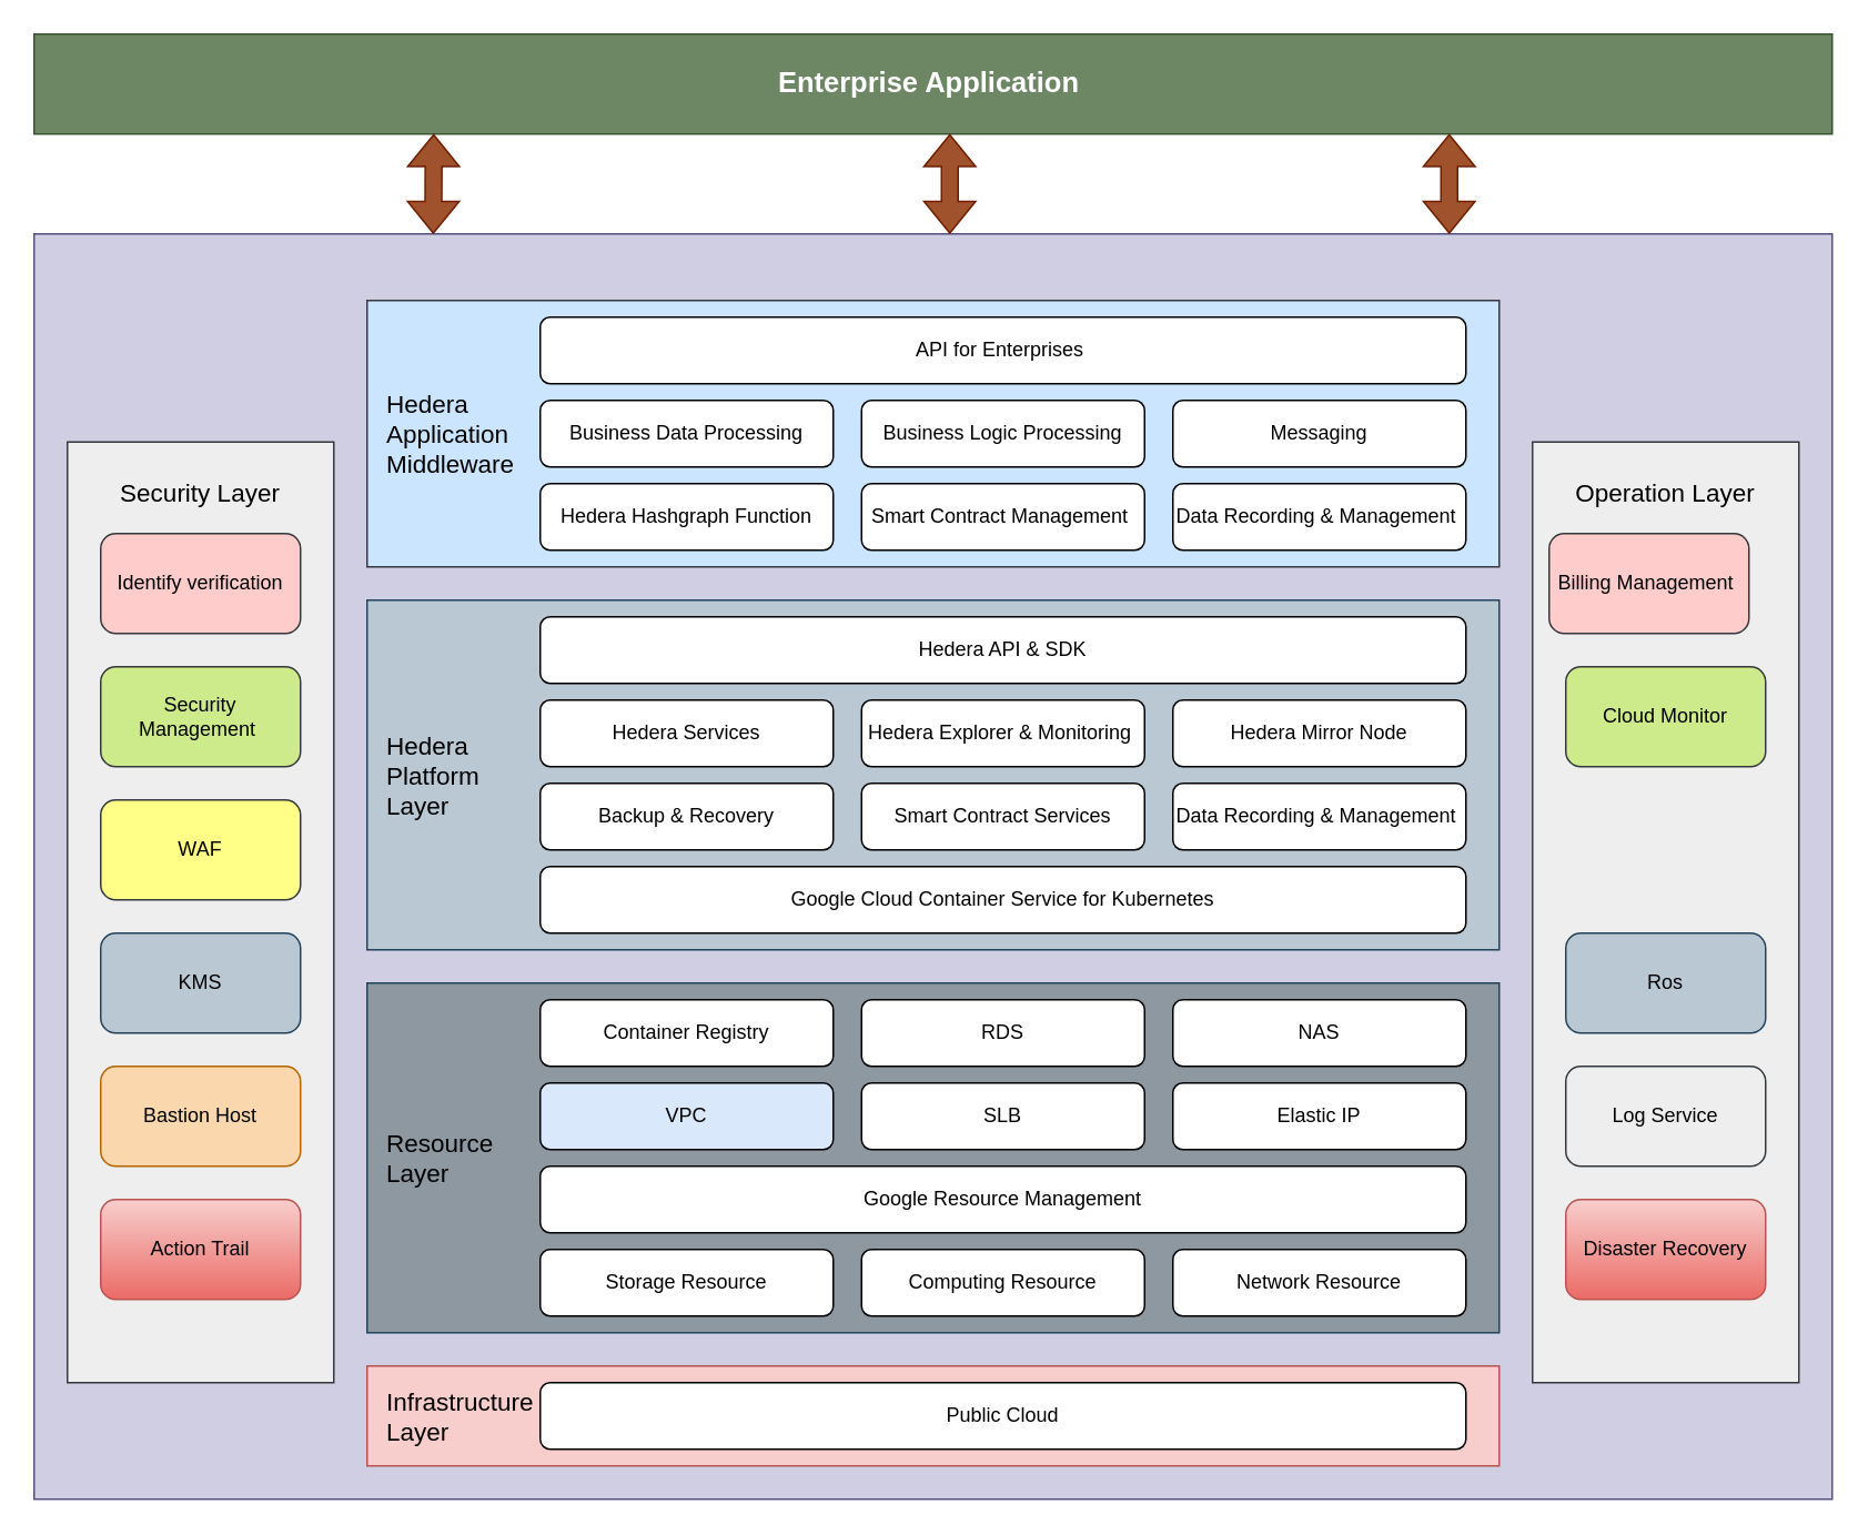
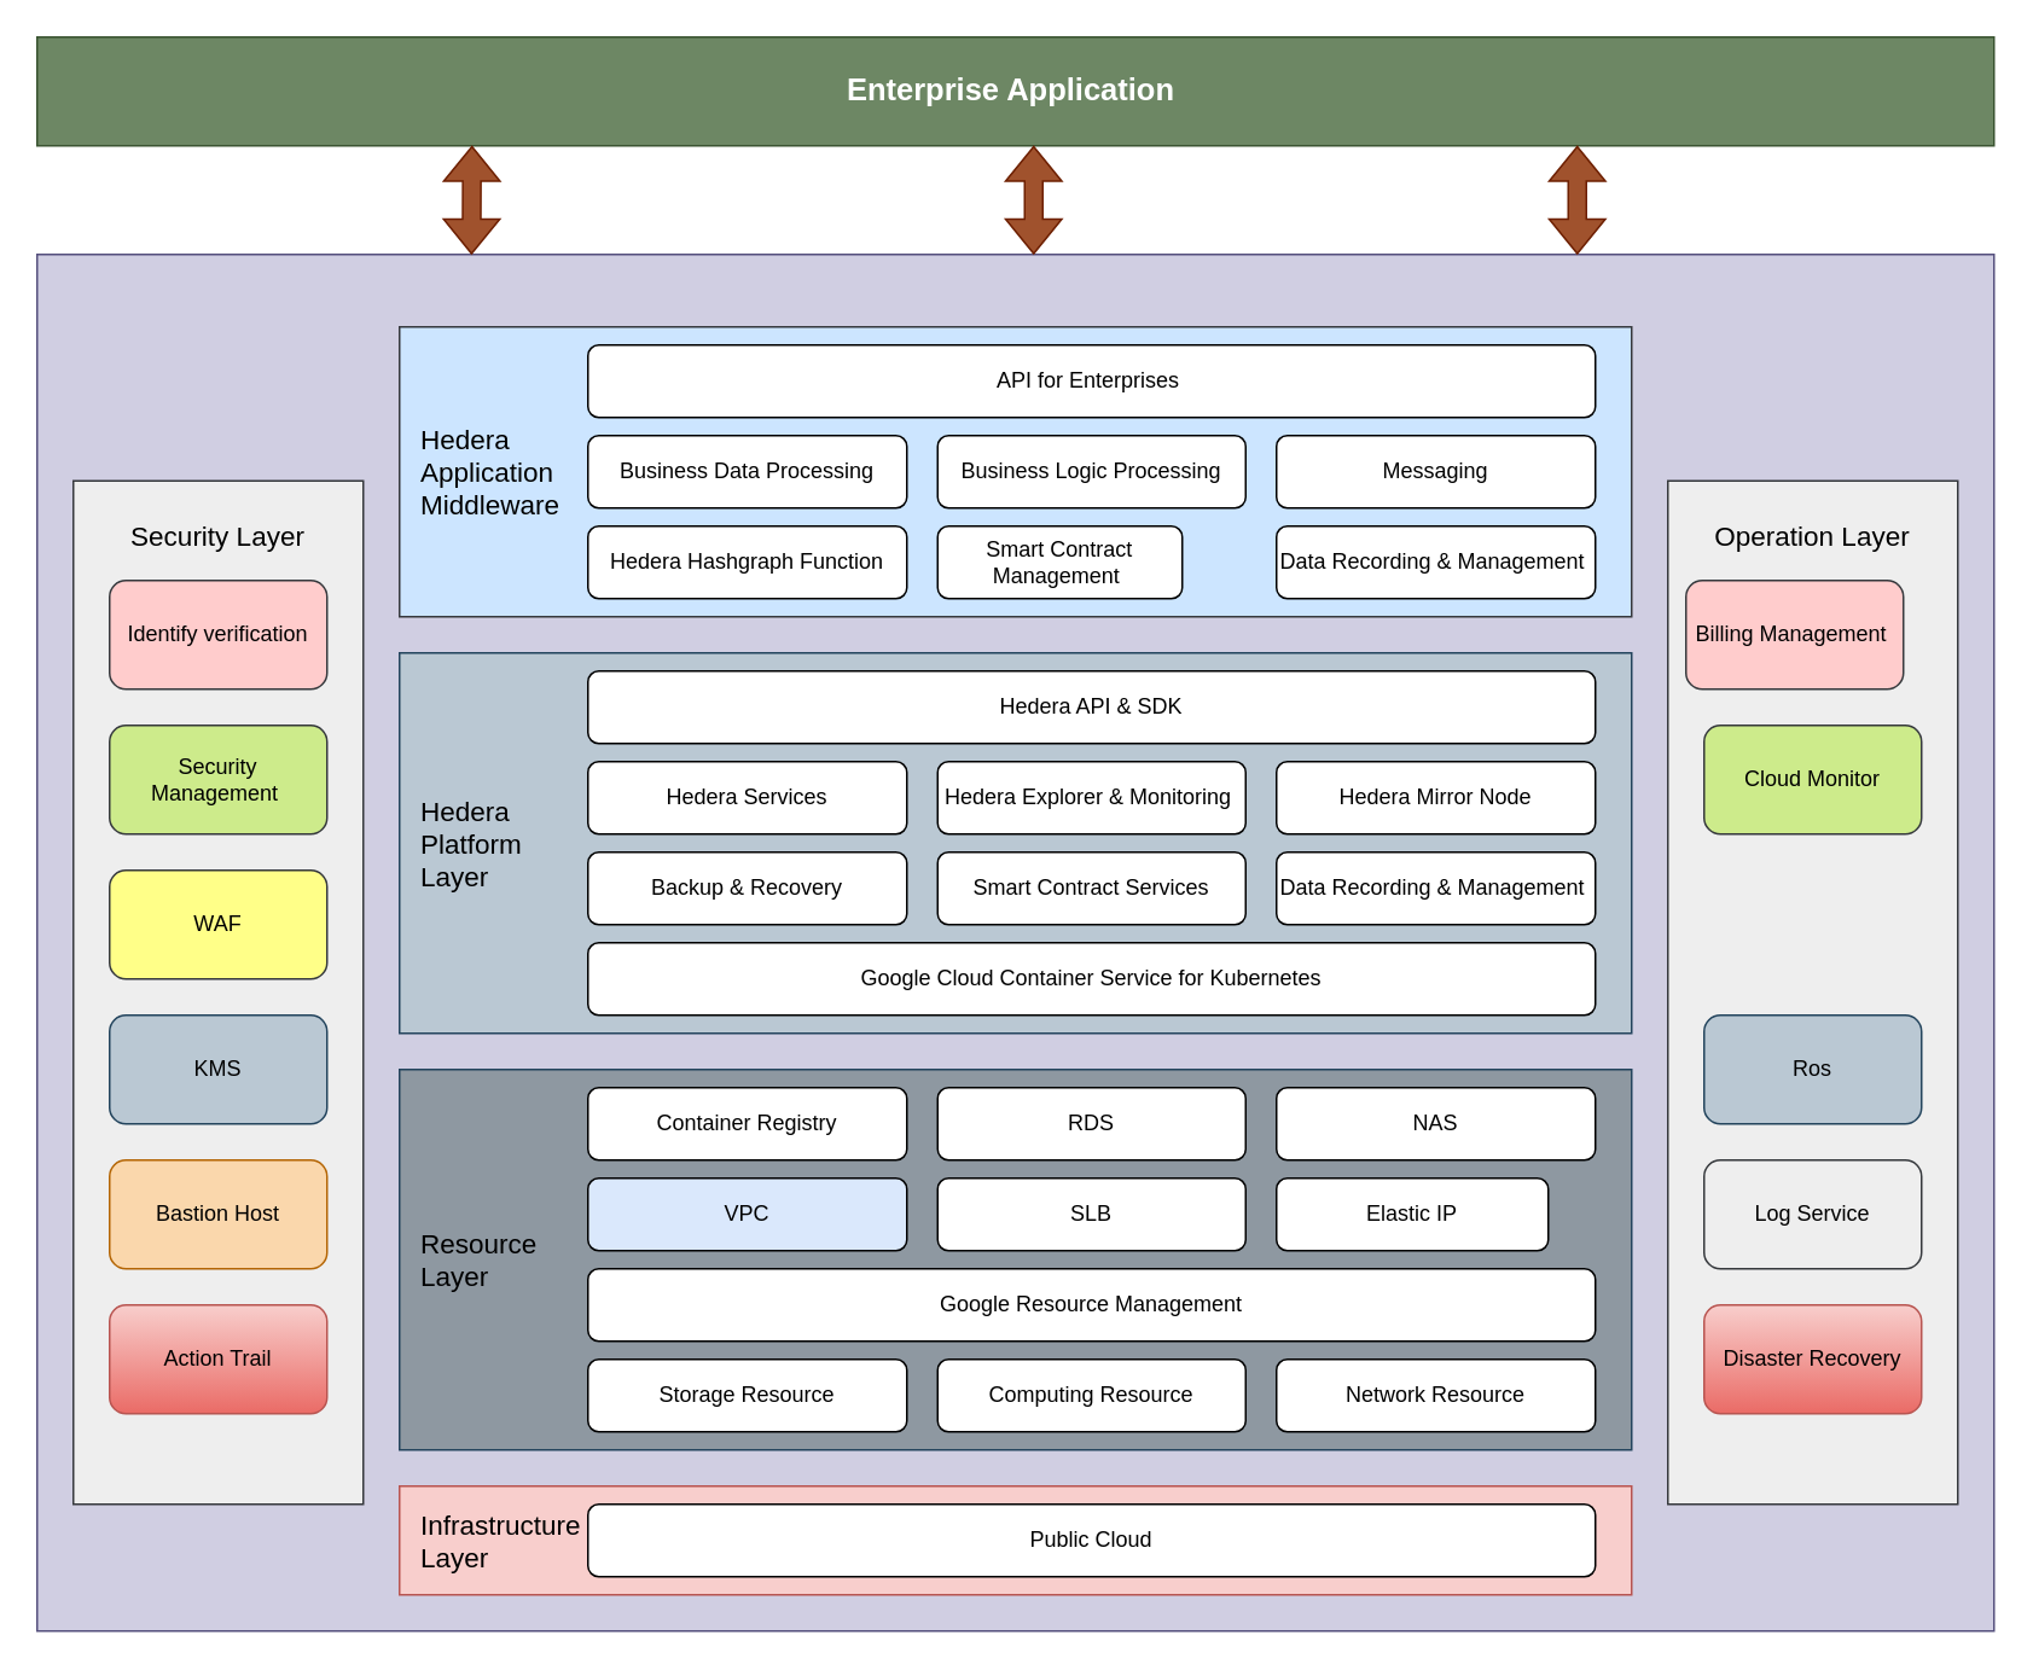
  <mxCell id="0" />
  <mxCell id="1" parent="0" />
  <mxCell id="2" value="" style="rounded=0;whiteSpace=wrap;html=1;fillColor=#d0cee2;strokeColor=#56517e;" parent="1" vertex="1"><mxGeometry x="20" y="140" width="1080" height="760" as="geometry" /></mxCell>
  <mxCell id="3" value="&lt;b&gt;&lt;font style=&quot;font-size: 17px;&quot;&gt;Enterprise Application&amp;nbsp;&lt;/font&gt;&lt;/b&gt;" style="rounded=0;whiteSpace=wrap;html=1;fillColor=#6d8764;strokeColor=#3A5431;fontColor=#ffffff;" parent="1" vertex="1"><mxGeometry x="20" y="20" width="1080" height="60" as="geometry" /></mxCell>
  <mxCell id="4" value="" style="rounded=0;whiteSpace=wrap;html=1;fillColor=#eeeeee;strokeColor=#36393d;" parent="1" vertex="1"><mxGeometry x="40" y="265" width="160" height="565" as="geometry" /></mxCell>
  <mxCell id="5" value="Identify verification" style="rounded=1;whiteSpace=wrap;html=1;fillColor=#ffcccc;strokeColor=#36393d;" parent="1" vertex="1"><mxGeometry x="60" y="320" width="120" height="60" as="geometry" /></mxCell>
  <mxCell id="6" value="Security Management&amp;nbsp;" style="rounded=1;whiteSpace=wrap;html=1;fillColor=#cdeb8b;strokeColor=#36393d;" parent="1" vertex="1"><mxGeometry x="60" y="400" width="120" height="60" as="geometry" /></mxCell>
  <mxCell id="7" value="WAF" style="rounded=1;whiteSpace=wrap;html=1;fillColor=#ffff88;strokeColor=#36393d;" parent="1" vertex="1"><mxGeometry x="60" y="480" width="120" height="60" as="geometry" /></mxCell>
  <mxCell id="8" value="KMS" style="rounded=1;whiteSpace=wrap;html=1;fillColor=#bac8d3;strokeColor=#23445d;" parent="1" vertex="1"><mxGeometry x="60" y="560" width="120" height="60" as="geometry" /></mxCell>
  <mxCell id="9" value="Bastion Host" style="rounded=1;whiteSpace=wrap;html=1;fillColor=#fad7ac;strokeColor=#b46504;" parent="1" vertex="1"><mxGeometry x="60" y="640" width="120" height="60" as="geometry" /></mxCell>
  <mxCell id="10" value="Action Trail" style="rounded=1;whiteSpace=wrap;html=1;fillColor=#f8cecc;strokeColor=#b85450;gradientColor=#ea6b66;" parent="1" vertex="1"><mxGeometry x="60" y="720" width="120" height="60" as="geometry" /></mxCell>
  <mxCell id="11" value="&lt;font style=&quot;font-size: 15px;&quot;&gt;Security Layer&lt;/font&gt;" style="text;html=1;strokeColor=none;fillColor=none;align=center;verticalAlign=middle;whiteSpace=wrap;rounded=0;" parent="1" vertex="1"><mxGeometry x="60" y="280" width="120" height="30" as="geometry" /></mxCell>
  <mxCell id="12" value="" style="rounded=0;whiteSpace=wrap;html=1;fillColor=#cce5ff;strokeColor=#36393d;" parent="1" vertex="1"><mxGeometry x="220" y="180" width="680" height="160" as="geometry" /></mxCell>
  <mxCell id="13" value="API for Enterprises&amp;nbsp;" style="rounded=1;whiteSpace=wrap;html=1;" parent="1" vertex="1"><mxGeometry x="324" y="190" width="556" height="40" as="geometry" /></mxCell>
  <mxCell id="14" value="Business Data Processing" style="rounded=1;whiteSpace=wrap;html=1;" parent="1" vertex="1"><mxGeometry x="324" y="240" width="176" height="40" as="geometry" /></mxCell>
  <mxCell id="15" value="Business Logic Processing" style="rounded=1;whiteSpace=wrap;html=1;" parent="1" vertex="1"><mxGeometry x="517" y="240" width="170" height="40" as="geometry" /></mxCell>
  <mxCell id="16" value="Messaging" style="rounded=1;whiteSpace=wrap;html=1;" parent="1" vertex="1"><mxGeometry x="704" y="240" width="176" height="40" as="geometry" /></mxCell>
  <mxCell id="17" value="Hedera Hashgraph Function" style="rounded=1;whiteSpace=wrap;html=1;" parent="1" vertex="1"><mxGeometry x="324" y="290" width="176" height="40" as="geometry" /></mxCell>
- <mxCell id="18" value="Smart Contract Management&amp;nbsp;" style="rounded=1;whiteSpace=wrap;html=1;" parent="1" vertex="1"><mxGeometry x="517" y="290" width="170" height="40" as="geometry" /></mxCell>
+ <mxCell id="18" value="Smart Contract Management&amp;nbsp;" style="rounded=1;whiteSpace=wrap;html=1;" parent="1" vertex="1"><mxGeometry x="517" y="290" width="135" height="40" as="geometry" /></mxCell>
  <mxCell id="19" value="Data Recording &amp;amp; Management&amp;nbsp;" style="rounded=1;whiteSpace=wrap;html=1;" parent="1" vertex="1"><mxGeometry x="704" y="290" width="176" height="40" as="geometry" /></mxCell>
  <mxCell id="20" value="" style="rounded=0;whiteSpace=wrap;html=1;fillColor=#bac8d3;strokeColor=#23445d;" parent="1" vertex="1"><mxGeometry x="220" y="360" width="680" height="210" as="geometry" /></mxCell>
  <mxCell id="21" value="Hedera API &amp;amp; SDK" style="rounded=1;whiteSpace=wrap;html=1;" parent="1" vertex="1"><mxGeometry x="324" y="370" width="556" height="40" as="geometry" /></mxCell>
  <mxCell id="22" value="Hedera Services" style="rounded=1;whiteSpace=wrap;html=1;" parent="1" vertex="1"><mxGeometry x="324" y="420" width="176" height="40" as="geometry" /></mxCell>
  <mxCell id="23" value="Hedera Explorer &amp;amp; Monitoring&amp;nbsp;" style="rounded=1;whiteSpace=wrap;html=1;" parent="1" vertex="1"><mxGeometry x="517" y="420" width="170" height="40" as="geometry" /></mxCell>
  <mxCell id="24" value="Hedera Mirror Node" style="rounded=1;whiteSpace=wrap;html=1;" parent="1" vertex="1"><mxGeometry x="704" y="420" width="176" height="40" as="geometry" /></mxCell>
  <mxCell id="25" value="Backup &amp;amp; Recovery" style="rounded=1;whiteSpace=wrap;html=1;" parent="1" vertex="1"><mxGeometry x="324" y="470" width="176" height="40" as="geometry" /></mxCell>
  <mxCell id="26" value="Smart Contract Services" style="rounded=1;whiteSpace=wrap;html=1;" parent="1" vertex="1"><mxGeometry x="517" y="470" width="170" height="40" as="geometry" /></mxCell>
  <mxCell id="27" value="Data Recording &amp;amp; Management&amp;nbsp;" style="rounded=1;whiteSpace=wrap;html=1;" parent="1" vertex="1"><mxGeometry x="704" y="470" width="176" height="40" as="geometry" /></mxCell>
  <mxCell id="28" value="&lt;font style=&quot;font-size: 15px;&quot;&gt;Hedera&lt;br&gt;Platform&amp;nbsp;&lt;br&gt;Layer&lt;br&gt;&lt;/font&gt;" style="text;html=1;strokeColor=none;fillColor=none;align=left;verticalAlign=middle;whiteSpace=wrap;rounded=0;" parent="1" vertex="1"><mxGeometry x="230" y="435" width="70" height="60" as="geometry" /></mxCell>
  <mxCell id="29" value="&lt;font style=&quot;font-size: 15px;&quot;&gt;Hedera&lt;br&gt;Application&amp;nbsp;&lt;br&gt;Middleware&lt;/font&gt;" style="text;html=1;strokeColor=none;fillColor=none;align=left;verticalAlign=middle;whiteSpace=wrap;rounded=0;" parent="1" vertex="1"><mxGeometry x="230" y="230" width="70" height="60" as="geometry" /></mxCell>
  <mxCell id="30" value="Google Cloud Container Service for Kubernetes" style="rounded=1;whiteSpace=wrap;html=1;" parent="1" vertex="1"><mxGeometry x="324" y="520" width="556" height="40" as="geometry" /></mxCell>
  <mxCell id="31" value="" style="rounded=0;whiteSpace=wrap;html=1;fillColor=#8E98A1;strokeColor=#23445d;" parent="1" vertex="1"><mxGeometry x="220" y="590" width="680" height="210" as="geometry" /></mxCell>
  <mxCell id="32" value="Container Registry" style="rounded=1;whiteSpace=wrap;html=1;" parent="1" vertex="1"><mxGeometry x="324" y="600" width="176" height="40" as="geometry" /></mxCell>
  <mxCell id="33" value="RDS" style="rounded=1;whiteSpace=wrap;html=1;" parent="1" vertex="1"><mxGeometry x="517" y="600" width="170" height="40" as="geometry" /></mxCell>
  <mxCell id="34" value="NAS" style="rounded=1;whiteSpace=wrap;html=1;" parent="1" vertex="1"><mxGeometry x="704" y="600" width="176" height="40" as="geometry" /></mxCell>
  <mxCell id="35" value="VPC" style="rounded=1;whiteSpace=wrap;html=1;fillColor=#dae8fc;" parent="1" vertex="1"><mxGeometry x="324" y="650" width="176" height="40" as="geometry" /></mxCell>
  <mxCell id="36" value="SLB" style="rounded=1;whiteSpace=wrap;html=1;" parent="1" vertex="1"><mxGeometry x="517" y="650" width="170" height="40" as="geometry" /></mxCell>
- <mxCell id="37" value="Elastic IP" style="rounded=1;whiteSpace=wrap;html=1;" parent="1" vertex="1"><mxGeometry x="704" y="650" width="176" height="40" as="geometry" /></mxCell>
+ <mxCell id="37" value="Elastic IP" style="rounded=1;whiteSpace=wrap;html=1;" parent="1" vertex="1"><mxGeometry x="704" y="650" width="150" height="40" as="geometry" /></mxCell>
  <mxCell id="38" value="&lt;font style=&quot;font-size: 15px;&quot;&gt;Resource&amp;nbsp;&amp;nbsp;&lt;br&gt;Layer&lt;br&gt;&lt;/font&gt;" style="text;html=1;strokeColor=none;fillColor=none;align=left;verticalAlign=middle;whiteSpace=wrap;rounded=0;" parent="1" vertex="1"><mxGeometry x="230" y="665" width="70" height="60" as="geometry" /></mxCell>
  <mxCell id="39" value="Google Resource Management" style="rounded=1;whiteSpace=wrap;html=1;" parent="1" vertex="1"><mxGeometry x="324" y="700" width="556" height="40" as="geometry" /></mxCell>
  <mxCell id="40" value="Storage Resource" style="rounded=1;whiteSpace=wrap;html=1;" parent="1" vertex="1"><mxGeometry x="324" y="750" width="176" height="40" as="geometry" /></mxCell>
  <mxCell id="41" value="Computing Resource" style="rounded=1;whiteSpace=wrap;html=1;" parent="1" vertex="1"><mxGeometry x="517" y="750" width="170" height="40" as="geometry" /></mxCell>
  <mxCell id="42" value="Network Resource" style="rounded=1;whiteSpace=wrap;html=1;" parent="1" vertex="1"><mxGeometry x="704" y="750" width="176" height="40" as="geometry" /></mxCell>
  <mxCell id="43" value="" style="rounded=0;whiteSpace=wrap;html=1;fillColor=#f8cecc;strokeColor=#b85450;" parent="1" vertex="1"><mxGeometry x="220" y="820" width="680" height="60" as="geometry" /></mxCell>
  <mxCell id="44" value="Public Cloud" style="rounded=1;whiteSpace=wrap;html=1;" parent="1" vertex="1"><mxGeometry x="324" y="830" width="556" height="40" as="geometry" /></mxCell>
  <mxCell id="45" value="&lt;font style=&quot;font-size: 15px;&quot;&gt;Infrastructure&amp;nbsp;&amp;nbsp;&lt;br&gt;Layer&lt;br&gt;&lt;/font&gt;" style="text;html=1;strokeColor=none;fillColor=none;align=left;verticalAlign=middle;whiteSpace=wrap;rounded=0;" parent="1" vertex="1"><mxGeometry x="230" y="820" width="70" height="60" as="geometry" /></mxCell>
  <mxCell id="46" value="" style="rounded=0;whiteSpace=wrap;html=1;fillColor=#eeeeee;strokeColor=#36393d;" parent="1" vertex="1"><mxGeometry x="920" y="265" width="160" height="565" as="geometry" /></mxCell>
  <mxCell id="47" value="Billing Management&amp;nbsp;" style="rounded=1;whiteSpace=wrap;html=1;fillColor=#ffcccc;strokeColor=#36393d;" parent="1" vertex="1"><mxGeometry x="930" y="320" width="120" height="60" as="geometry" /></mxCell>
  <mxCell id="48" value="Cloud Monitor" style="rounded=1;whiteSpace=wrap;html=1;fillColor=#cdeb8b;strokeColor=#36393d;" parent="1" vertex="1"><mxGeometry x="940" y="400" width="120" height="60" as="geometry" /></mxCell>
  <mxCell id="49" value="Ros" style="rounded=1;whiteSpace=wrap;html=1;fillColor=#bac8d3;strokeColor=#23445d;" parent="1" vertex="1"><mxGeometry x="940" y="560" width="120" height="60" as="geometry" /></mxCell>
  <mxCell id="50" value="Log Service" style="rounded=1;whiteSpace=wrap;html=1;fillColor=#eeeeee;strokeColor=#36393d;" parent="1" vertex="1"><mxGeometry x="940" y="640" width="120" height="60" as="geometry" /></mxCell>
  <mxCell id="51" value="Disaster Recovery" style="rounded=1;whiteSpace=wrap;html=1;fillColor=#f8cecc;strokeColor=#b85450;gradientColor=#ea6b66;" parent="1" vertex="1"><mxGeometry x="940" y="720" width="120" height="60" as="geometry" /></mxCell>
  <mxCell id="52" value="&lt;font style=&quot;font-size: 15px;&quot;&gt;Operation Layer&lt;/font&gt;" style="text;html=1;strokeColor=none;fillColor=none;align=center;verticalAlign=middle;whiteSpace=wrap;rounded=0;" parent="1" vertex="1"><mxGeometry x="940" y="280" width="120" height="30" as="geometry" /></mxCell>
  <mxCell id="53" value="" style="shape=flexArrow;endArrow=classic;startArrow=classic;html=1;rounded=0;exitX=0.222;exitY=0;exitDx=0;exitDy=0;exitPerimeter=0;fillColor=#a0522d;strokeColor=#6D1F00;" parent="1" source="2" edge="1"><mxGeometry width="100" height="100" relative="1" as="geometry"><mxPoint x="160" y="180" as="sourcePoint" /><mxPoint x="260" y="80" as="targetPoint" /></mxGeometry></mxCell>
  <mxCell id="54" value="" style="shape=flexArrow;endArrow=classic;startArrow=classic;html=1;rounded=0;exitX=0.222;exitY=0;exitDx=0;exitDy=0;exitPerimeter=0;fillColor=#a0522d;strokeColor=#6D1F00;" parent="1" edge="1"><mxGeometry width="100" height="100" relative="1" as="geometry"><mxPoint x="570" y="140" as="sourcePoint" /><mxPoint x="570" y="80" as="targetPoint" /></mxGeometry></mxCell>
  <mxCell id="55" value="" style="shape=flexArrow;endArrow=classic;startArrow=classic;html=1;rounded=0;exitX=0.222;exitY=0;exitDx=0;exitDy=0;exitPerimeter=0;fillColor=#a0522d;strokeColor=#6D1F00;" parent="1" edge="1"><mxGeometry width="100" height="100" relative="1" as="geometry"><mxPoint x="870" y="140" as="sourcePoint" /><mxPoint x="870" y="80" as="targetPoint" /></mxGeometry></mxCell>
